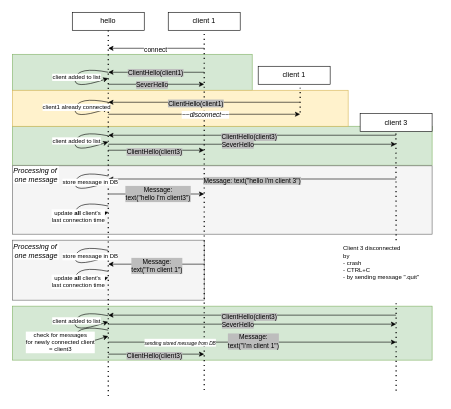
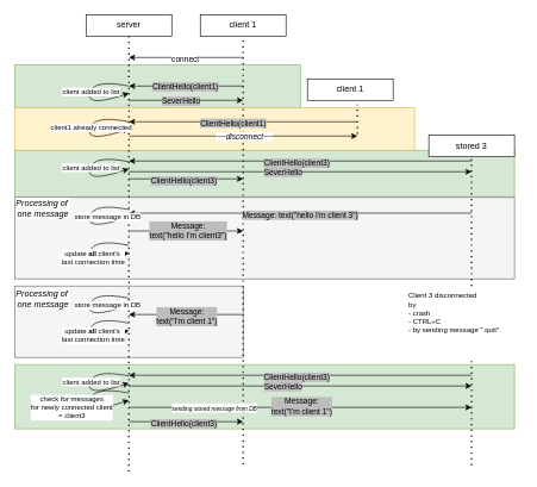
  <mxCell id="0" />
  <mxCell id="1" parent="0" />
  <mxCell id="2" value="" style="rounded=0;whiteSpace=wrap;html=1;fillColor=#d5e8d4;strokeColor=#82b366;" parent="1" vertex="1"><mxGeometry y="510" width="700" height="90" as="geometry" x="20" /></mxCell>
  <mxCell id="3" value="" style="rounded=0;whiteSpace=wrap;html=1;fillColor=#f5f5f5;strokeColor=#666666;fontColor=#333333;" parent="1" vertex="1"><mxGeometry y="400" width="320" height="100" as="geometry" x="20" /></mxCell>
  <mxCell id="4" value="" style="rounded=0;whiteSpace=wrap;html=1;fillColor=#d5e8d4;strokeColor=#82b366;" parent="1" vertex="1"><mxGeometry y="210" width="700" height="65" as="geometry" x="20" /></mxCell>
  <mxCell id="5" value="" style="rounded=0;whiteSpace=wrap;html=1;fillColor=#d5e8d4;strokeColor=#82b366;" parent="1" vertex="1"><mxGeometry y="90" width="400" height="60" as="geometry" x="20" /></mxCell>
  <mxCell id="6" value="" style="rounded=0;whiteSpace=wrap;html=1;fillColor=#fff2cc;strokeColor=#d6b656;" parent="1" vertex="1"><mxGeometry y="150" width="560" height="60" as="geometry" x="20" /></mxCell>
  <mxCell id="7" value="" style="rounded=0;whiteSpace=wrap;html=1;fillColor=#f5f5f5;strokeColor=#666666;fontColor=#333333;" parent="1" vertex="1"><mxGeometry y="276" width="700" height="114" as="geometry" x="20" /></mxCell>
  <mxCell id="8" value="" style="endArrow=none;dashed=1;html=1;dashPattern=1 3;strokeWidth=2;rounded=0;" parent="1" edge="1"><mxGeometry width="50" height="50" relative="1" as="geometry"><mxPoint x="180" y="660" as="sourcePoint" /><mxPoint x="180" y="50" as="targetPoint" /></mxGeometry></mxCell>
  <mxCell id="9" value="" style="endArrow=none;dashed=1;html=1;dashPattern=1 3;strokeWidth=2;rounded=0;" parent="1" edge="1"><mxGeometry width="50" height="50" relative="1" as="geometry"><mxPoint x="340" y="650" as="sourcePoint" /><mxPoint x="340" y="50" as="targetPoint" /></mxGeometry></mxCell>
  <mxCell id="10" value="" style="endArrow=none;dashed=1;html=1;dashPattern=1 3;strokeWidth=2;rounded=0;" parent="1" edge="1"><mxGeometry width="50" height="50" relative="1" as="geometry"><mxPoint x="500" y="187" as="sourcePoint" /><mxPoint x="500" y="146" as="targetPoint" /></mxGeometry></mxCell>
  <mxCell id="11" value="" style="endArrow=none;dashed=1;html=1;dashPattern=1 3;strokeWidth=2;rounded=0;" parent="1" edge="1"><mxGeometry width="50" height="50" relative="1" as="geometry"><mxPoint x="660" y="400" as="sourcePoint" /><mxPoint x="659.66" y="219" as="targetPoint" /></mxGeometry></mxCell>
- <mxCell id="12" value="hello" style="rounded=0;whiteSpace=wrap;html=1;" parent="1" vertex="1"><mxGeometry x="120" y="20" width="120" height="30" as="geometry" /></mxCell>
+ <mxCell id="12" value="server" style="rounded=0;whiteSpace=wrap;html=1;" parent="1" vertex="1"><mxGeometry x="120" y="20" width="120" height="30" as="geometry" /></mxCell>
  <mxCell id="13" value="client 1" style="rounded=0;whiteSpace=wrap;html=1;" parent="1" vertex="1"><mxGeometry x="280" y="20" width="120" height="30" as="geometry" /></mxCell>
  <mxCell id="14" value="client 1" style="rounded=0;whiteSpace=wrap;html=1;" parent="1" vertex="1"><mxGeometry x="430" y="110" width="120" height="30" as="geometry" /></mxCell>
- <mxCell id="15" value="client 3" style="rounded=0;whiteSpace=wrap;html=1;" parent="1" vertex="1"><mxGeometry x="600" y="189" width="120" height="30" as="geometry" /></mxCell>
+ <mxCell id="15" value="stored 3" style="rounded=0;whiteSpace=wrap;html=1;" parent="1" vertex="1"><mxGeometry x="600" y="189" width="120" height="30" as="geometry" /></mxCell>
  <mxCell id="16" value="" style="endArrow=classic;html=1;rounded=0;" parent="1" edge="1"><mxGeometry width="50" height="50" relative="1" as="geometry"><mxPoint x="340" y="80" as="sourcePoint" /><mxPoint x="180" y="80" as="targetPoint" /></mxGeometry></mxCell>
  <mxCell id="17" value="connect" style="edgeLabel;html=1;align=center;verticalAlign=middle;resizable=0;points=[];" parent="16" vertex="1" connectable="0"><mxGeometry x="0.025" y="1" relative="1" as="geometry"><mxPoint as="offset" /></mxGeometry></mxCell>
  <mxCell id="18" value="" style="curved=1;endArrow=classic;html=1;rounded=0;" parent="1" edge="1"><mxGeometry width="50" height="50" relative="1" as="geometry"><mxPoint x="180" y="120" as="sourcePoint" /><mxPoint x="180" y="130" as="targetPoint" /><Array as="points"><mxPoint x="130" y="110" /><mxPoint x="120" y="150" /></Array></mxGeometry></mxCell>
  <mxCell id="19" value="client added to list" style="edgeLabel;html=1;align=center;verticalAlign=middle;resizable=0;points=[];fontSize=10;" parent="18" vertex="1" connectable="0"><mxGeometry x="-0.109" y="1" relative="1" as="geometry"><mxPoint as="offset" /></mxGeometry></mxCell>
  <mxCell id="20" value="" style="endArrow=classic;html=1;rounded=0;" parent="1" edge="1"><mxGeometry width="50" height="50" relative="1" as="geometry"><mxPoint x="660" y="225" as="sourcePoint" /><mxPoint x="180" y="225" as="targetPoint" /></mxGeometry></mxCell>
  <mxCell id="21" value="ClientHello(client3)" style="edgeLabel;html=1;align=center;verticalAlign=middle;resizable=0;points=[];labelBackgroundColor=#BDBDBD;" parent="20" vertex="1" connectable="0"><mxGeometry x="0.027" y="2" relative="1" as="geometry"><mxPoint as="offset" /></mxGeometry></mxCell>
  <mxCell id="22" value="" style="endArrow=classic;html=1;rounded=0;" parent="1" edge="1"><mxGeometry width="50" height="50" relative="1" as="geometry"><mxPoint x="340" y="120" as="sourcePoint" /><mxPoint x="180" y="120" as="targetPoint" /></mxGeometry></mxCell>
  <mxCell id="23" value="ClientHello(client1)" style="edgeLabel;html=1;align=center;verticalAlign=middle;resizable=0;points=[];labelBackgroundColor=#BDBDBD;" parent="22" vertex="1" connectable="0"><mxGeometry x="0.025" y="1" relative="1" as="geometry"><mxPoint y="-1" as="offset" /></mxGeometry></mxCell>
  <mxCell id="24" value="" style="endArrow=classic;html=1;rounded=0;" parent="1" edge="1"><mxGeometry width="50" height="50" relative="1" as="geometry"><mxPoint x="180" y="140" as="sourcePoint" /><mxPoint x="340" y="140" as="targetPoint" /></mxGeometry></mxCell>
  <mxCell id="25" value="SeverHello" style="edgeLabel;html=1;align=center;verticalAlign=middle;resizable=0;points=[];labelBackgroundColor=#BDBDBD;" parent="24" vertex="1" connectable="0"><mxGeometry x="-0.104" relative="1" as="geometry"><mxPoint as="offset" /></mxGeometry></mxCell>
  <mxCell id="26" value="" style="curved=1;endArrow=classic;html=1;rounded=0;" parent="1" edge="1"><mxGeometry width="50" height="50" relative="1" as="geometry"><mxPoint x="180" y="170" as="sourcePoint" /><mxPoint x="180" y="180" as="targetPoint" /><Array as="points"><mxPoint x="130" y="160" /><mxPoint x="120" y="200" /></Array></mxGeometry></mxCell>
  <mxCell id="27" value="client1 already connected" style="edgeLabel;html=1;align=center;verticalAlign=middle;resizable=0;points=[];fontSize=10;" parent="26" vertex="1" connectable="0"><mxGeometry x="-0.109" y="1" relative="1" as="geometry"><mxPoint as="offset" /></mxGeometry></mxCell>
  <mxCell id="28" value="" style="endArrow=classic;html=1;rounded=0;" parent="1" edge="1"><mxGeometry width="50" height="50" relative="1" as="geometry"><mxPoint x="500" y="170" as="sourcePoint" /><mxPoint x="180" y="170" as="targetPoint" /></mxGeometry></mxCell>
  <mxCell id="29" value="ClientHello(client1)" style="edgeLabel;html=1;align=center;verticalAlign=middle;resizable=0;points=[];labelBackgroundColor=#BDBDBD;" parent="28" vertex="1" connectable="0"><mxGeometry x="0.092" y="1" relative="1" as="geometry"><mxPoint as="offset" /></mxGeometry></mxCell>
  <mxCell id="30" value="" style="endArrow=classic;html=1;rounded=0;" parent="1" edge="1"><mxGeometry width="50" height="50" relative="1" as="geometry"><mxPoint x="180" y="190" as="sourcePoint" /><mxPoint x="500" y="190" as="targetPoint" /></mxGeometry></mxCell>
  <mxCell id="31" value="~~disconnect~~" style="edgeLabel;align=center;verticalAlign=middle;resizable=0;points=[];fontStyle=2;html=1;" parent="30" vertex="1" connectable="0"><mxGeometry x="0.005" relative="1" as="geometry"><mxPoint as="offset" /></mxGeometry></mxCell>
  <mxCell id="32" value="" style="curved=1;endArrow=classic;html=1;rounded=0;" parent="1" edge="1"><mxGeometry width="50" height="50" relative="1" as="geometry"><mxPoint x="180" y="226" as="sourcePoint" /><mxPoint x="180" y="236" as="targetPoint" /><Array as="points"><mxPoint x="130" y="216" /><mxPoint x="120" y="256" /></Array></mxGeometry></mxCell>
  <mxCell id="33" value="client added to list" style="edgeLabel;html=1;align=center;verticalAlign=middle;resizable=0;points=[];fontSize=10;" parent="32" vertex="1" connectable="0"><mxGeometry x="-0.109" y="1" relative="1" as="geometry"><mxPoint as="offset" /></mxGeometry></mxCell>
  <mxCell id="34" value="" style="endArrow=classic;html=1;rounded=0;" parent="1" edge="1"><mxGeometry width="50" height="50" relative="1" as="geometry"><mxPoint x="180" y="240" as="sourcePoint" /><mxPoint x="660" y="240" as="targetPoint" /></mxGeometry></mxCell>
  <mxCell id="35" value="SeverHello" style="edgeLabel;html=1;align=center;verticalAlign=middle;resizable=0;points=[];labelBackgroundColor=#BDBDBD;" parent="34" vertex="1" connectable="0"><mxGeometry x="-0.104" relative="1" as="geometry"><mxPoint as="offset" /></mxGeometry></mxCell>
  <mxCell id="36" value="" style="edgeStyle=none;orthogonalLoop=1;jettySize=auto;html=1;rounded=0;" parent="1" edge="1"><mxGeometry width="100" relative="1" as="geometry"><mxPoint x="660" y="298" as="sourcePoint" /><mxPoint x="180" y="298" as="targetPoint" /><Array as="points" /></mxGeometry></mxCell>
  <mxCell id="37" value="Message: text(&quot;hello I'm client 3&quot;)" style="edgeLabel;html=1;align=center;verticalAlign=middle;resizable=0;points=[];labelBackgroundColor=#BDBDBD;" parent="36" vertex="1" connectable="0"><mxGeometry x="0.004" y="2" relative="1" as="geometry"><mxPoint as="offset" /></mxGeometry></mxCell>
  <mxCell id="38" value="" style="endArrow=classic;html=1;rounded=0;" parent="1" edge="1"><mxGeometry width="50" height="50" relative="1" as="geometry"><mxPoint x="180" y="250" as="sourcePoint" /><mxPoint x="340" y="250" as="targetPoint" /></mxGeometry></mxCell>
  <mxCell id="39" value="ClientHello(client3)" style="edgeLabel;html=1;align=center;verticalAlign=middle;resizable=0;points=[];labelBackgroundColor=#BDBDBD;" parent="38" vertex="1" connectable="0"><mxGeometry x="-0.055" y="-2" relative="1" as="geometry"><mxPoint as="offset" /></mxGeometry></mxCell>
  <mxCell id="40" value="" style="curved=1;endArrow=classic;html=1;rounded=0;" parent="1" edge="1"><mxGeometry width="50" height="50" relative="1" as="geometry"><mxPoint x="180" y="293" as="sourcePoint" /><mxPoint x="180" y="303" as="targetPoint" /><Array as="points"><mxPoint x="130" y="283" /><mxPoint x="120" y="323" /></Array></mxGeometry></mxCell>
  <mxCell id="41" value="store message in DB" style="edgeLabel;html=1;align=center;verticalAlign=middle;resizable=0;points=[];fontSize=10;" parent="40" vertex="1" connectable="0"><mxGeometry x="-0.109" y="1" relative="1" as="geometry"><mxPoint x="23" y="2" as="offset" /></mxGeometry></mxCell>
  <mxCell id="42" value="" style="edgeStyle=none;orthogonalLoop=1;jettySize=auto;html=1;rounded=0;" parent="1" edge="1"><mxGeometry width="100" relative="1" as="geometry"><mxPoint x="180" y="323" as="sourcePoint" /><mxPoint x="340" y="323" as="targetPoint" /><Array as="points" /></mxGeometry></mxCell>
  <mxCell id="43" value="Message:&lt;br&gt;text(&quot;hello I'm client3&quot;)" style="edgeLabel;html=1;align=center;verticalAlign=middle;resizable=0;points=[];labelBackgroundColor=#BDBDBD;" parent="42" vertex="1" connectable="0"><mxGeometry x="0.023" y="1" relative="1" as="geometry"><mxPoint as="offset" /></mxGeometry></mxCell>
  <mxCell id="44" value="Processing of&amp;nbsp;&lt;br&gt;one message" style="text;html=1;strokeColor=none;fillColor=none;align=center;verticalAlign=middle;whiteSpace=wrap;rounded=0;fontStyle=2;labelBackgroundColor=default;" parent="1" vertex="1"><mxGeometry y="276" width="80" height="30" as="geometry" x="20" /></mxCell>
  <mxCell id="45" value="" style="curved=1;endArrow=classic;html=1;rounded=0;" parent="1" edge="1"><mxGeometry width="50" height="50" relative="1" as="geometry"><mxPoint x="180" y="343" as="sourcePoint" /><mxPoint x="180" y="353" as="targetPoint" /><Array as="points"><mxPoint x="130" y="333" /><mxPoint x="120" y="373" /></Array></mxGeometry></mxCell>
  <mxCell id="46" value="update &lt;b style=&quot;font-size: 10px;&quot;&gt;all&lt;/b&gt; client's&amp;nbsp;&lt;br style=&quot;font-size: 10px;&quot;&gt;last connection time" style="edgeLabel;html=1;align=center;verticalAlign=middle;resizable=0;points=[];fontSize=10;" parent="45" vertex="1" connectable="0"><mxGeometry x="-0.109" y="1" relative="1" as="geometry"><mxPoint x="3" y="9" as="offset" /></mxGeometry></mxCell>
  <mxCell id="47" value="&lt;div style=&quot;&quot;&gt;&lt;span style=&quot;font-size: 10px; background-color: initial;&quot;&gt;Client 3 disconnected&lt;/span&gt;&lt;/div&gt;&lt;font style=&quot;font-size: 10px;&quot;&gt;&lt;div style=&quot;&quot;&gt;&lt;span style=&quot;background-color: initial;&quot;&gt;by &lt;br&gt;- crash&lt;br&gt;- CTRL+C&lt;br&gt;&lt;/span&gt;&lt;span style=&quot;background-color: initial;&quot;&gt;- by sending message &quot;.quit&quot;&lt;/span&gt;&lt;span style=&quot;background-color: initial;&quot;&gt;&lt;br&gt;&lt;/span&gt;&lt;/div&gt;&lt;/font&gt;" style="text;html=1;strokeColor=none;fillColor=none;align=left;verticalAlign=middle;whiteSpace=wrap;rounded=0;" parent="1" vertex="1"><mxGeometry x="570" y="403" width="160" height="67" as="geometry" /></mxCell>
  <mxCell id="48" value="" style="edgeStyle=none;orthogonalLoop=1;jettySize=auto;html=1;rounded=0;" parent="1" edge="1"><mxGeometry width="100" relative="1" as="geometry"><mxPoint x="180" y="570" as="sourcePoint" /><mxPoint x="660" y="570" as="targetPoint" /><Array as="points" /></mxGeometry></mxCell>
  <mxCell id="49" value="Message:&lt;br&gt;text(&quot;I'm client 1&quot;)" style="edgeLabel;html=1;align=center;verticalAlign=middle;resizable=0;points=[];labelBackgroundColor=#BDBDBD;" parent="48" vertex="1" connectable="0"><mxGeometry x="0.004" y="2" relative="1" as="geometry"><mxPoint as="offset" /></mxGeometry></mxCell>
  <mxCell id="50" value="&lt;i&gt;&lt;font style=&quot;font-size: 8px;&quot;&gt;sending stored message from DB&lt;/font&gt;&lt;/i&gt;" style="edgeLabel;html=1;align=center;verticalAlign=middle;resizable=0;points=[];" parent="48" vertex="1" connectable="0"><mxGeometry x="-0.504" relative="1" as="geometry"><mxPoint as="offset" /></mxGeometry></mxCell>
  <mxCell id="51" value="" style="curved=1;endArrow=classic;html=1;rounded=0;" parent="1" edge="1"><mxGeometry width="50" height="50" relative="1" as="geometry"><mxPoint x="180" y="417" as="sourcePoint" /><mxPoint x="180" y="427" as="targetPoint" /><Array as="points"><mxPoint x="130" y="407" /><mxPoint x="120" y="447" /></Array></mxGeometry></mxCell>
  <mxCell id="52" value="store message in DB" style="edgeLabel;html=1;align=center;verticalAlign=middle;resizable=0;points=[];fontSize=10;" parent="51" vertex="1" connectable="0"><mxGeometry x="-0.109" y="1" relative="1" as="geometry"><mxPoint x="23" y="2" as="offset" /></mxGeometry></mxCell>
  <mxCell id="53" value="Processing of&amp;nbsp;&lt;br&gt;one message" style="text;html=1;strokeColor=none;fillColor=none;align=center;verticalAlign=middle;whiteSpace=wrap;rounded=0;fontStyle=2;labelBackgroundColor=default;" parent="1" vertex="1"><mxGeometry y="403" width="80" height="30" as="geometry" x="20" /></mxCell>
  <mxCell id="54" value="" style="curved=1;endArrow=classic;html=1;rounded=0;" parent="1" edge="1"><mxGeometry width="50" height="50" relative="1" as="geometry"><mxPoint x="180" y="452" as="sourcePoint" /><mxPoint x="180" y="462" as="targetPoint" /><Array as="points"><mxPoint x="130" y="442" /><mxPoint x="120" y="482" /></Array></mxGeometry></mxCell>
  <mxCell id="55" value="update &lt;b style=&quot;font-size: 10px;&quot;&gt;all&lt;/b&gt; client's&amp;nbsp;&lt;br style=&quot;font-size: 10px;&quot;&gt;last connection time" style="edgeLabel;html=1;align=center;verticalAlign=middle;resizable=0;points=[];fontSize=10;" parent="54" vertex="1" connectable="0"><mxGeometry x="-0.109" y="1" relative="1" as="geometry"><mxPoint x="3" y="9" as="offset" /></mxGeometry></mxCell>
  <mxCell id="56" value="" style="endArrow=none;dashed=1;html=1;dashPattern=1 3;strokeWidth=2;rounded=0;" parent="1" edge="1"><mxGeometry width="50" height="50" relative="1" as="geometry"><mxPoint x="660" y="651" as="sourcePoint" /><mxPoint x="660" y="500" as="targetPoint" /></mxGeometry></mxCell>
  <mxCell id="57" value="" style="endArrow=classic;html=1;rounded=0;" parent="1" edge="1"><mxGeometry width="50" height="50" relative="1" as="geometry"><mxPoint x="660" y="525" as="sourcePoint" /><mxPoint x="180" y="525" as="targetPoint" /></mxGeometry></mxCell>
  <mxCell id="58" value="ClientHello(client3)" style="edgeLabel;html=1;align=center;verticalAlign=middle;resizable=0;points=[];labelBackgroundColor=#BDBDBD;" parent="57" vertex="1" connectable="0"><mxGeometry x="0.027" y="2" relative="1" as="geometry"><mxPoint as="offset" /></mxGeometry></mxCell>
  <mxCell id="59" value="" style="curved=1;endArrow=classic;html=1;rounded=0;" parent="1" edge="1"><mxGeometry width="50" height="50" relative="1" as="geometry"><mxPoint x="180" y="526" as="sourcePoint" /><mxPoint x="180" y="536" as="targetPoint" /><Array as="points"><mxPoint x="130" y="516" /><mxPoint x="120" y="556" /></Array></mxGeometry></mxCell>
  <mxCell id="60" value="client added to list" style="edgeLabel;html=1;align=center;verticalAlign=middle;resizable=0;points=[];fontSize=10;" parent="59" vertex="1" connectable="0"><mxGeometry x="-0.109" y="1" relative="1" as="geometry"><mxPoint as="offset" /></mxGeometry></mxCell>
  <mxCell id="61" value="" style="endArrow=classic;html=1;rounded=0;" parent="1" edge="1"><mxGeometry width="50" height="50" relative="1" as="geometry"><mxPoint x="180" y="540" as="sourcePoint" /><mxPoint x="660" y="540" as="targetPoint" /></mxGeometry></mxCell>
  <mxCell id="62" value="SeverHello" style="edgeLabel;html=1;align=center;verticalAlign=middle;resizable=0;points=[];labelBackgroundColor=#BDBDBD;" parent="61" vertex="1" connectable="0"><mxGeometry x="-0.104" relative="1" as="geometry"><mxPoint as="offset" /></mxGeometry></mxCell>
  <mxCell id="63" value="" style="endArrow=classic;html=1;rounded=0;" parent="1" edge="1"><mxGeometry width="50" height="50" relative="1" as="geometry"><mxPoint x="180" y="590" as="sourcePoint" /><mxPoint x="340" y="590" as="targetPoint" /></mxGeometry></mxCell>
  <mxCell id="64" value="ClientHello(client3)" style="edgeLabel;html=1;align=center;verticalAlign=middle;resizable=0;points=[];labelBackgroundColor=#BDBDBD;" parent="63" vertex="1" connectable="0"><mxGeometry x="-0.055" y="-2" relative="1" as="geometry"><mxPoint as="offset" /></mxGeometry></mxCell>
  <mxCell id="65" value="" style="curved=1;endArrow=classic;html=1;rounded=0;" parent="1" edge="1"><mxGeometry width="50" height="50" relative="1" as="geometry"><mxPoint x="180" y="550" as="sourcePoint" /><mxPoint x="180" y="560" as="targetPoint" /><Array as="points"><mxPoint x="130" y="540" /><mxPoint x="120" y="580" /></Array></mxGeometry></mxCell>
  <mxCell id="66" value="check for messages&lt;br style=&quot;font-size: 10px;&quot;&gt;for newly connected client&lt;br style=&quot;font-size: 10px;&quot;&gt;= client3" style="edgeLabel;html=1;align=center;verticalAlign=middle;resizable=0;points=[];fontSize=10;" parent="65" vertex="1" connectable="0"><mxGeometry x="-0.109" y="1" relative="1" as="geometry"><mxPoint x="-27" y="12" as="offset" /></mxGeometry></mxCell>
  <mxCell id="67" value="" style="edgeStyle=none;orthogonalLoop=1;jettySize=auto;html=1;rounded=0;" parent="1" edge="1"><mxGeometry width="100" relative="1" as="geometry"><mxPoint x="340" y="440" as="sourcePoint" /><mxPoint x="180" y="440" as="targetPoint" /><Array as="points" /></mxGeometry></mxCell>
  <mxCell id="68" value="Message:&lt;br&gt;text(&quot;I'm client 1&quot;)" style="edgeLabel;html=1;align=center;verticalAlign=middle;resizable=0;points=[];labelBackgroundColor=#BDBDBD;" parent="67" vertex="1" connectable="0"><mxGeometry x="0.004" y="2" relative="1" as="geometry"><mxPoint as="offset" /></mxGeometry></mxCell>
